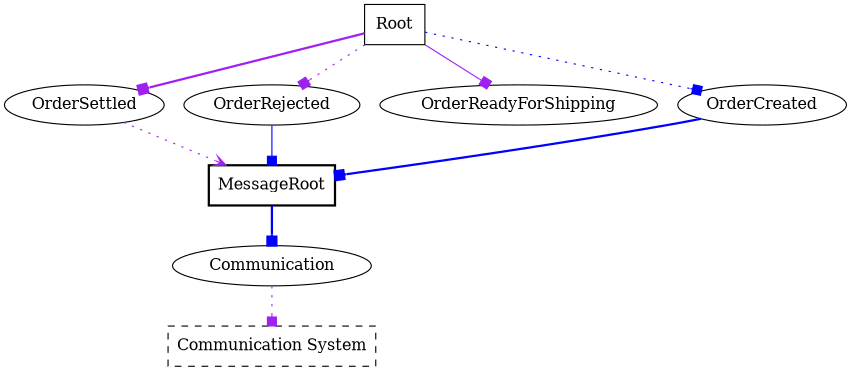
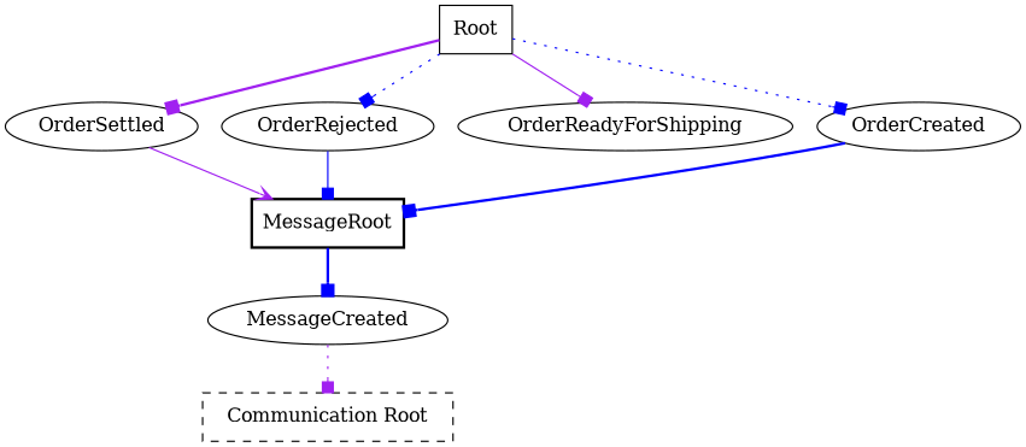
  digraph {
    splines=spline
    node [shape=ellipse]
    edge [arrowhead=box color=purple style=bold]
    Root [shape=box]
    OrderSettled
    OrderRejected
    OrderReadyForShipping
    OrderCreated
    MessageRoot [shape=box style=bold]
-   MessageCreated [label=Communication]
-   "Communication System" [shape=box style=dashed]
+   MessageCreated
+   "Communication System" [shape=box style=dashed label="Communication Root"]
    Root -> OrderSettled
-   Root -> OrderRejected [style=dotted]
+   Root -> OrderRejected [color=blue style=dotted]
    Root -> OrderReadyForShipping [style=solid]
    Root -> OrderCreated [color=blue style=dotted]
-   OrderSettled -> MessageRoot [arrowhead=vee style=dotted]
+   OrderSettled -> MessageRoot [arrowhead=vee style=solid]
    OrderRejected -> MessageRoot [color=blue style=solid]
    OrderCreated -> MessageRoot [color=blue]
    MessageRoot -> MessageCreated [color=blue]
    MessageCreated -> "Communication System" [style=dotted]
  }
